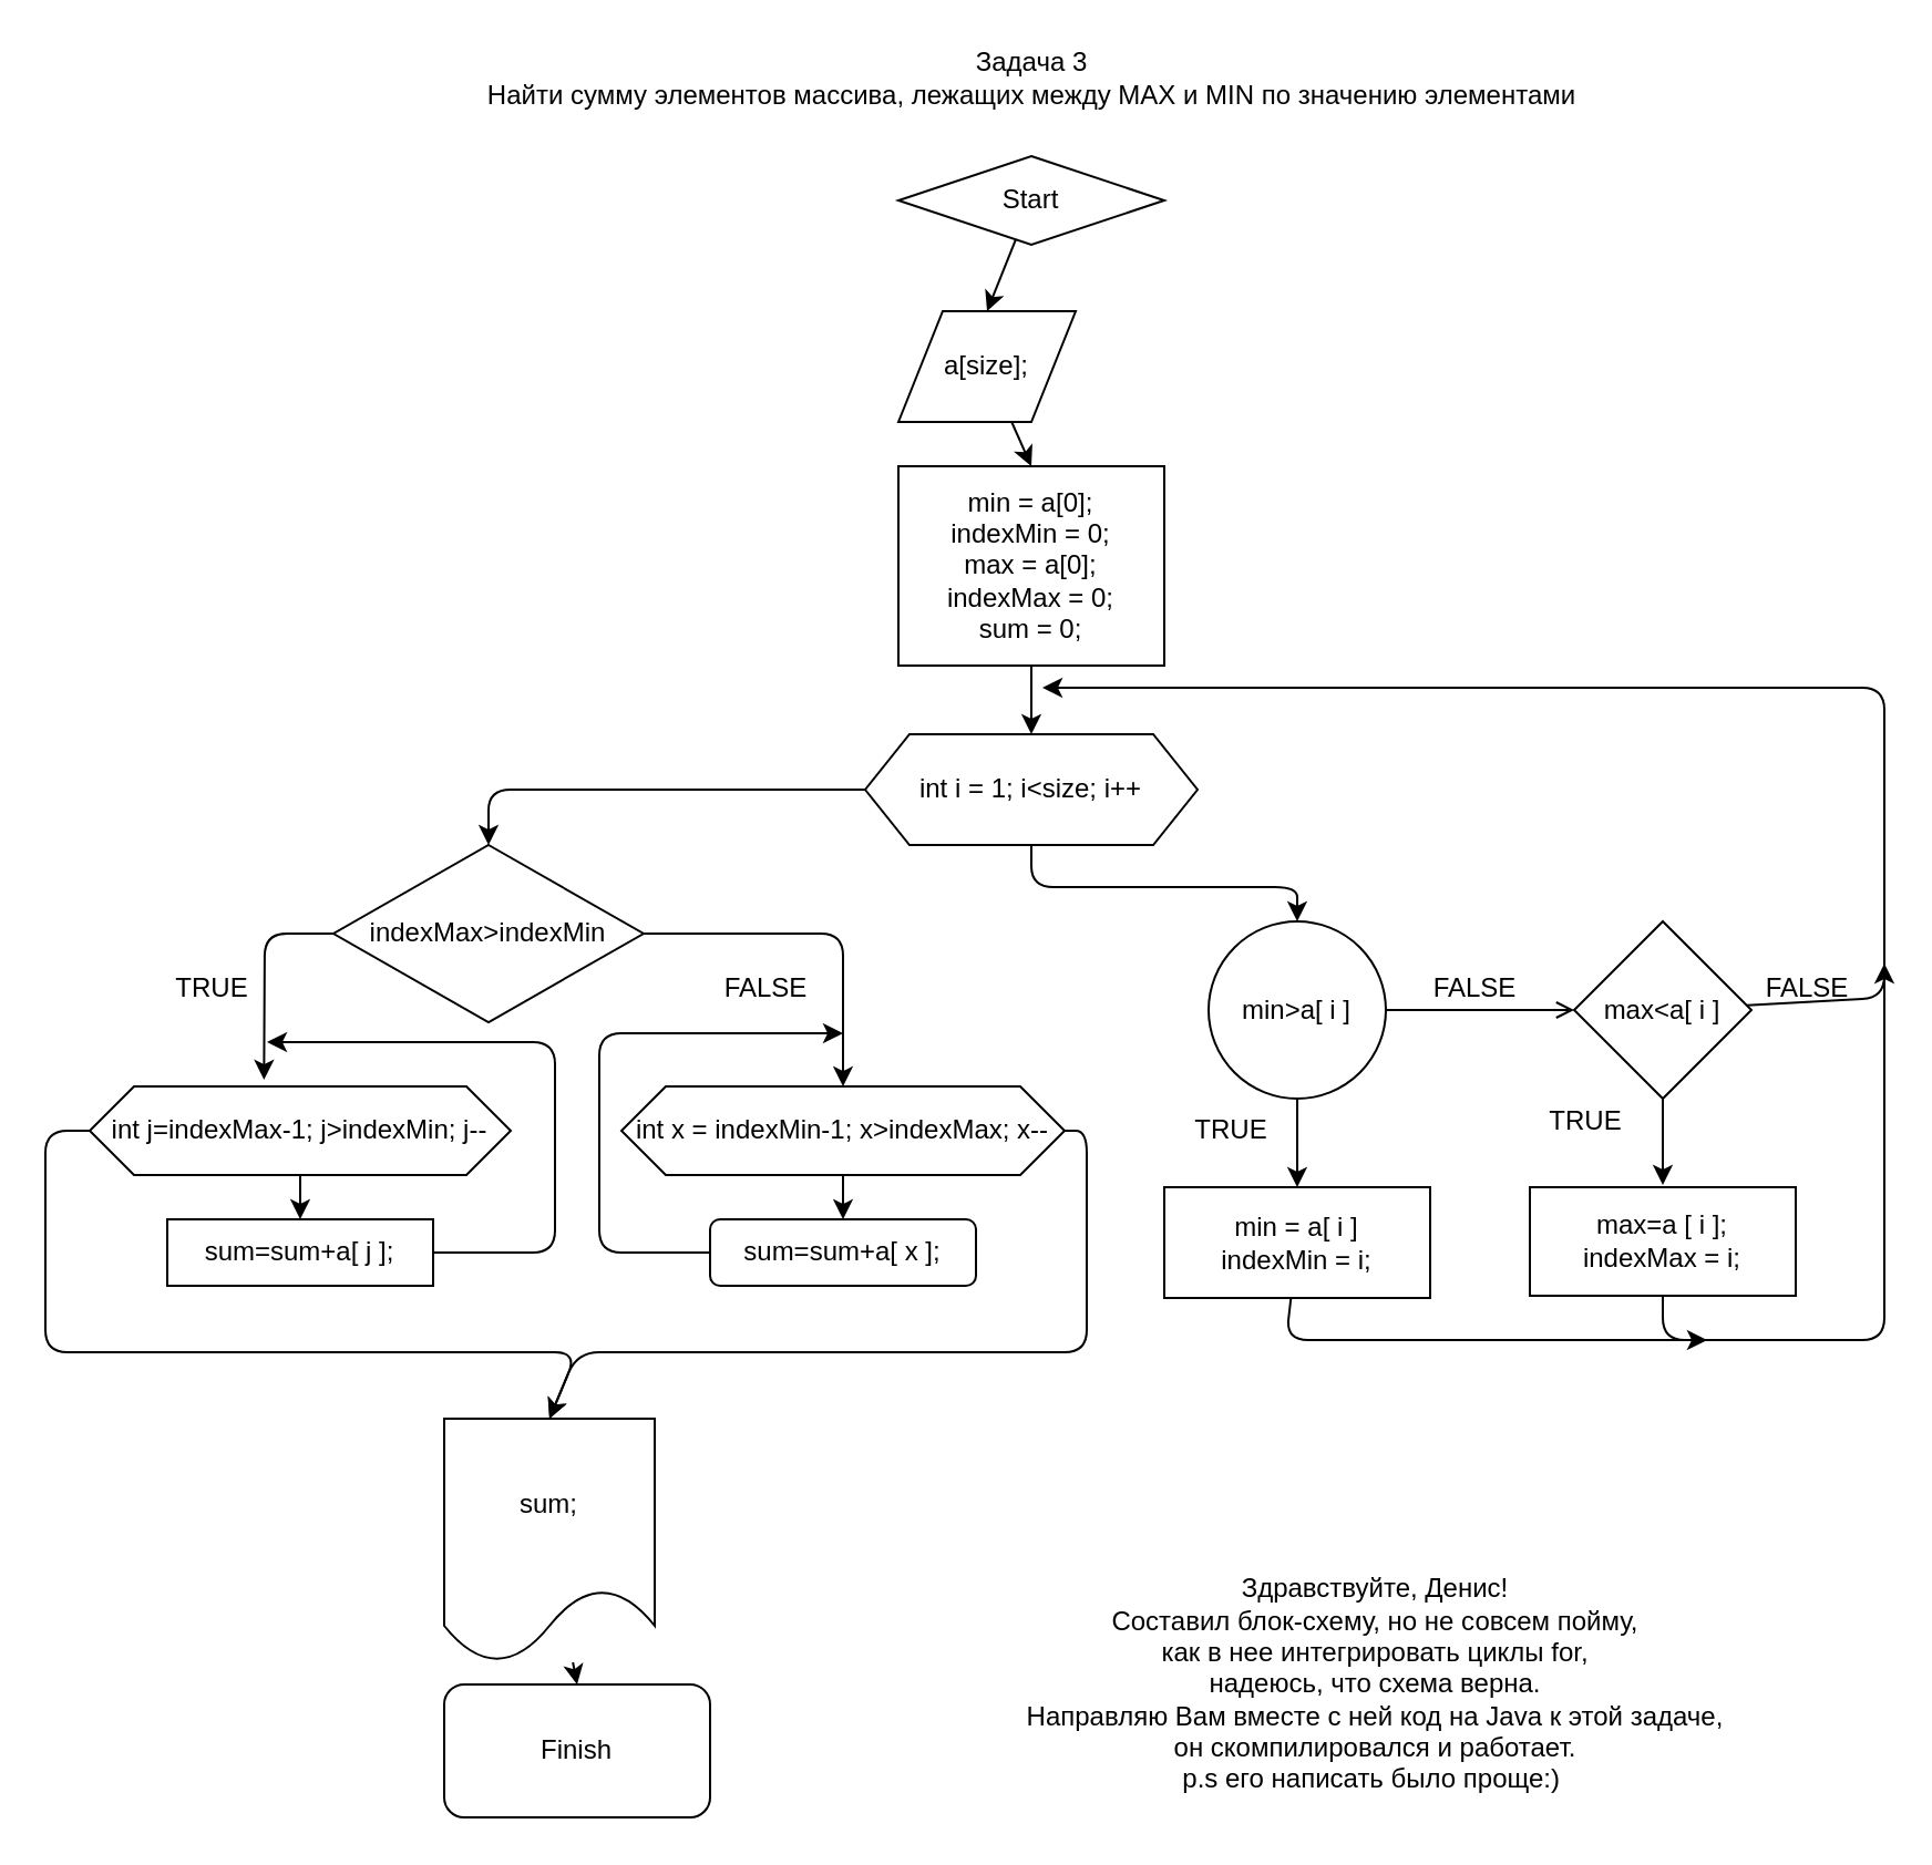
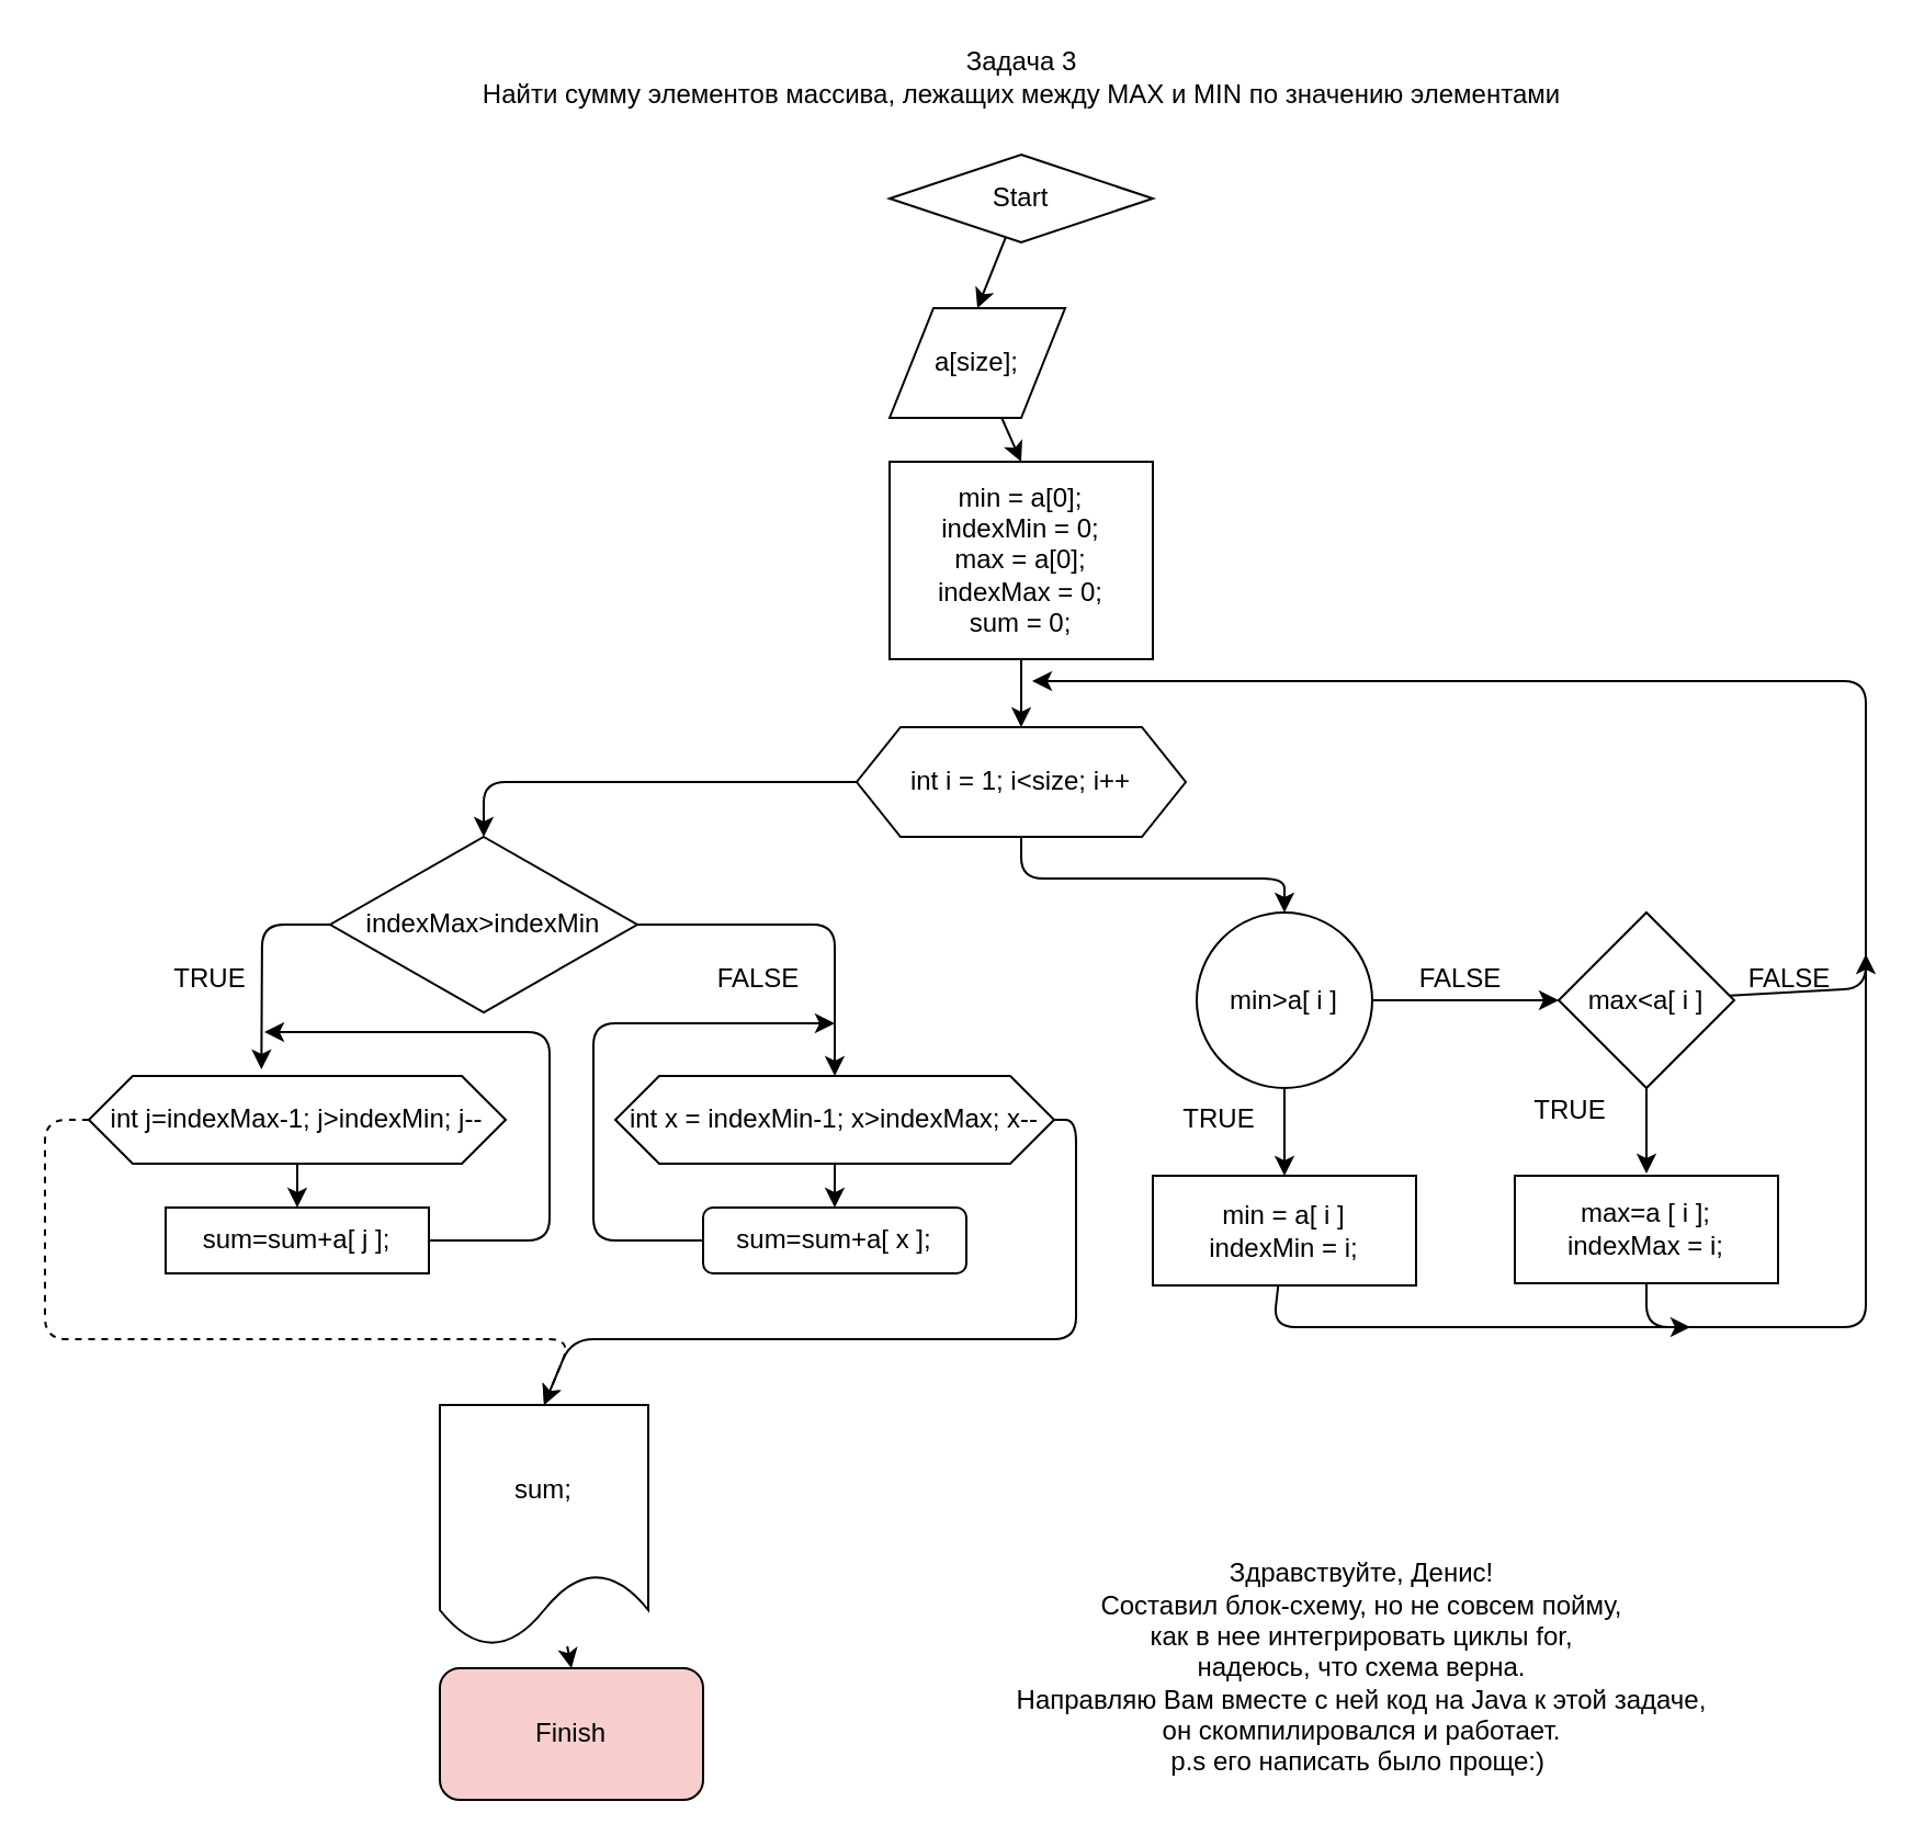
  <mxCell id="0" />
  <mxCell id="1" parent="0" />
  <mxCell id="2" value="Задача 3&lt;br&gt;Найти сумму элементов массива, лежащих между MAX и MIN по значению элементами" style="text;html=1;align=center;verticalAlign=middle;resizable=0;points=[];autosize=1;strokeColor=none;fillColor=none;" parent="1" vertex="1"><mxGeometry x="210" y="20" width="510" height="30" as="geometry" /></mxCell>
  <mxCell id="3" style="edgeStyle=none;html=1;entryX=0.5;entryY=0;entryDx=0;entryDy=0;" parent="1" source="4" target="6" edge="1"><mxGeometry relative="1" as="geometry" /></mxCell>
  <mxCell id="4" value="Start" style="rhombus;whiteSpace=wrap;html=1;" parent="1" vertex="1"><mxGeometry x="405" y="70" width="120" height="40" as="geometry" /></mxCell>
  <mxCell id="5" style="edgeStyle=none;html=1;entryX=0.5;entryY=0;entryDx=0;entryDy=0;" parent="1" source="6" target="8" edge="1"><mxGeometry relative="1" as="geometry" /></mxCell>
  <mxCell id="6" value="a[size];" style="shape=parallelogram;perimeter=parallelogramPerimeter;whiteSpace=wrap;html=1;fixedSize=1;" parent="1" vertex="1"><mxGeometry x="405" y="140" width="80" height="50" as="geometry" /></mxCell>
  <mxCell id="7" style="edgeStyle=none;html=1;entryX=0.5;entryY=0;entryDx=0;entryDy=0;" parent="1" source="8" target="11" edge="1"><mxGeometry relative="1" as="geometry" /></mxCell>
  <mxCell id="8" value="min = a[0];&lt;br&gt;indexMin = 0;&lt;br&gt;max = a[0];&lt;br&gt;indexMax = 0;&lt;br&gt;sum = 0;" style="rounded=0;whiteSpace=wrap;html=1;" parent="1" vertex="1"><mxGeometry x="405" y="210" width="120" height="90" as="geometry" /></mxCell>
  <mxCell id="9" style="edgeStyle=none;html=1;entryX=0.5;entryY=0;entryDx=0;entryDy=0;" parent="1" source="11" target="28" edge="1"><mxGeometry relative="1" as="geometry"><Array as="points"><mxPoint x="220" y="356" /></Array></mxGeometry></mxCell>
  <mxCell id="10" style="edgeStyle=none;html=1;entryX=0.5;entryY=0;entryDx=0;entryDy=0;" edge="1" parent="1" source="11" target="14"><mxGeometry relative="1" as="geometry"><Array as="points"><mxPoint x="465" y="400" /><mxPoint x="585" y="400" /></Array></mxGeometry></mxCell>
  <mxCell id="11" value="int i = 1; i&amp;lt;size; i++" style="shape=hexagon;perimeter=hexagonPerimeter2;whiteSpace=wrap;html=1;fixedSize=1;" parent="1" vertex="1"><mxGeometry x="390" y="331" width="150" height="50" as="geometry" /></mxCell>
  <mxCell id="12" style="edgeStyle=none;html=1;entryX=0.5;entryY=0;entryDx=0;entryDy=0;" parent="1" source="14" target="16" edge="1"><mxGeometry relative="1" as="geometry" /></mxCell>
- <mxCell id="13" style="edgeStyle=none;html=1;entryX=0;entryY=0.5;entryDx=0;entryDy=0;endArrow=open;" parent="1" source="14" target="20" edge="1"><mxGeometry relative="1" as="geometry" /></mxCell>
+ <mxCell id="13" style="edgeStyle=none;html=1;entryX=0;entryY=0.5;entryDx=0;entryDy=0;" parent="1" source="14" target="20" edge="1"><mxGeometry relative="1" as="geometry" /></mxCell>
  <mxCell id="14" value="min&amp;gt;a[ i ]" style="ellipse;whiteSpace=wrap;html=1;" parent="1" vertex="1"><mxGeometry x="545" y="415.5" width="80" height="80" as="geometry" /></mxCell>
  <mxCell id="15" style="edgeStyle=none;html=1;" parent="1" source="16" edge="1"><mxGeometry relative="1" as="geometry"><mxPoint x="770" y="604.5" as="targetPoint" /><Array as="points"><mxPoint x="580" y="604.5" /></Array></mxGeometry></mxCell>
  <mxCell id="16" value="min = a[ i ]&lt;br&gt;indexMin = i;" style="rounded=0;whiteSpace=wrap;html=1;" parent="1" vertex="1"><mxGeometry x="525" y="535.5" width="120" height="50" as="geometry" /></mxCell>
  <mxCell id="17" value="TRUE" style="text;html=1;align=center;verticalAlign=middle;resizable=0;points=[];autosize=1;strokeColor=none;fillColor=none;" parent="1" vertex="1"><mxGeometry x="70" y="435.5" width="50" height="20" as="geometry" /></mxCell>
  <mxCell id="18" style="edgeStyle=none;html=1;" parent="1" source="20" edge="1"><mxGeometry relative="1" as="geometry"><mxPoint x="750" y="534.5" as="targetPoint" /></mxGeometry></mxCell>
  <mxCell id="19" style="edgeStyle=none;html=1;" parent="1" source="20" edge="1"><mxGeometry relative="1" as="geometry"><mxPoint x="470" y="310" as="targetPoint" /><Array as="points"><mxPoint x="850" y="450" /><mxPoint x="850" y="310" /><mxPoint x="730" y="310" /></Array></mxGeometry></mxCell>
  <mxCell id="20" value="max&amp;lt;a[ i ]" style="rhombus;whiteSpace=wrap;html=1;" parent="1" vertex="1"><mxGeometry x="710" y="415.5" width="80" height="80" as="geometry" /></mxCell>
  <mxCell id="21" value="FALSE" style="text;html=1;align=center;verticalAlign=middle;resizable=0;points=[];autosize=1;strokeColor=none;fillColor=none;" parent="1" vertex="1"><mxGeometry x="640" y="435.5" width="50" height="20" as="geometry" /></mxCell>
  <mxCell id="22" style="edgeStyle=none;html=1;" parent="1" source="23" edge="1"><mxGeometry relative="1" as="geometry"><mxPoint x="850" y="434.5" as="targetPoint" /><Array as="points"><mxPoint x="750" y="604.5" /><mxPoint x="850" y="604.5" /></Array></mxGeometry></mxCell>
  <mxCell id="23" value="max=a [ i ];&lt;br&gt;indexMax = i;" style="rounded=0;whiteSpace=wrap;html=1;" parent="1" vertex="1"><mxGeometry x="690" y="535.5" width="120" height="49" as="geometry" /></mxCell>
  <mxCell id="24" value="TRUE" style="text;html=1;align=center;verticalAlign=middle;resizable=0;points=[];autosize=1;strokeColor=none;fillColor=none;" parent="1" vertex="1"><mxGeometry x="690" y="495.5" width="50" height="20" as="geometry" /></mxCell>
  <mxCell id="25" value="FALSE" style="text;html=1;align=center;verticalAlign=middle;resizable=0;points=[];autosize=1;strokeColor=none;fillColor=none;" parent="1" vertex="1"><mxGeometry x="790" y="435.5" width="50" height="20" as="geometry" /></mxCell>
  <mxCell id="26" style="edgeStyle=none;html=1;entryX=0.414;entryY=-0.075;entryDx=0;entryDy=0;entryPerimeter=0;" parent="1" source="28" target="31" edge="1"><mxGeometry relative="1" as="geometry"><Array as="points"><mxPoint x="119" y="421" /></Array></mxGeometry></mxCell>
  <mxCell id="27" style="edgeStyle=none;html=1;entryX=0.5;entryY=0;entryDx=0;entryDy=0;" parent="1" source="28" target="36" edge="1"><mxGeometry relative="1" as="geometry"><Array as="points"><mxPoint x="380" y="421" /></Array></mxGeometry></mxCell>
  <mxCell id="28" value="indexMax&amp;gt;indexMin" style="rhombus;whiteSpace=wrap;html=1;" parent="1" vertex="1"><mxGeometry x="150" y="381" width="140" height="80" as="geometry" /></mxCell>
  <mxCell id="29" style="edgeStyle=none;html=1;entryX=0.5;entryY=0;entryDx=0;entryDy=0;" parent="1" source="31" target="33" edge="1"><mxGeometry relative="1" as="geometry" /></mxCell>
- <mxCell id="30" style="edgeStyle=none;html=1;entryX=0.5;entryY=0;entryDx=0;entryDy=0;" edge="1" parent="1" source="31" target="41"><mxGeometry relative="1" as="geometry"><Array as="points"><mxPoint x="20" y="510" /><mxPoint x="20" y="610" /><mxPoint x="260" y="610" /></Array></mxGeometry></mxCell>
+ <mxCell id="30" style="edgeStyle=none;html=1;entryX=0.5;entryY=0;entryDx=0;entryDy=0;dashed=1;" edge="1" parent="1" source="31" target="41"><mxGeometry relative="1" as="geometry"><Array as="points"><mxPoint x="20" y="510" /><mxPoint x="20" y="610" /><mxPoint x="260" y="610" /></Array></mxGeometry></mxCell>
  <mxCell id="31" value="int j=indexMax-1; j&amp;gt;indexMin; j--" style="shape=hexagon;perimeter=hexagonPerimeter2;whiteSpace=wrap;html=1;fixedSize=1;" parent="1" vertex="1"><mxGeometry x="40" y="490" width="190" height="40" as="geometry" /></mxCell>
  <mxCell id="32" style="edgeStyle=none;html=1;" edge="1" parent="1" source="33"><mxGeometry relative="1" as="geometry"><mxPoint x="120" y="470" as="targetPoint" /><Array as="points"><mxPoint x="250" y="565" /><mxPoint x="250" y="470" /></Array></mxGeometry></mxCell>
  <mxCell id="33" value="sum=sum+a[ j ];" style="rounded=0;whiteSpace=wrap;html=1;" parent="1" vertex="1"><mxGeometry x="75" y="550" width="120" height="30" as="geometry" /></mxCell>
  <mxCell id="34" style="edgeStyle=none;html=1;entryX=0.5;entryY=0;entryDx=0;entryDy=0;" parent="1" source="36" target="39" edge="1"><mxGeometry relative="1" as="geometry" /></mxCell>
  <mxCell id="35" style="edgeStyle=none;html=1;entryX=0.5;entryY=0;entryDx=0;entryDy=0;" edge="1" parent="1" source="36" target="41"><mxGeometry relative="1" as="geometry"><Array as="points"><mxPoint x="490" y="510" /><mxPoint x="490" y="610" /><mxPoint x="260" y="610" /></Array></mxGeometry></mxCell>
  <mxCell id="36" value="int x = indexMin-1; x&amp;gt;indexMax; x--" style="shape=hexagon;perimeter=hexagonPerimeter2;whiteSpace=wrap;html=1;fixedSize=1;" parent="1" vertex="1"><mxGeometry x="280" y="490" width="200" height="40" as="geometry" /></mxCell>
  <mxCell id="37" value="FALSE" style="text;html=1;align=center;verticalAlign=middle;resizable=0;points=[];autosize=1;strokeColor=none;fillColor=none;" parent="1" vertex="1"><mxGeometry x="320" y="435.5" width="50" height="20" as="geometry" /></mxCell>
  <mxCell id="38" style="edgeStyle=none;html=1;" edge="1" parent="1" source="39"><mxGeometry relative="1" as="geometry"><mxPoint x="380" y="466" as="targetPoint" /><Array as="points"><mxPoint x="270" y="565" /><mxPoint x="270" y="466" /></Array></mxGeometry></mxCell>
  <mxCell id="39" value="sum=sum+a[ x ];" style="whiteSpace=wrap;html=1;rounded=1;" parent="1" vertex="1"><mxGeometry x="320" y="550" width="120" height="30" as="geometry" /></mxCell>
  <mxCell id="40" style="edgeStyle=none;html=1;entryX=0.5;entryY=0;entryDx=0;entryDy=0;" parent="1" source="41" target="42" edge="1"><mxGeometry relative="1" as="geometry" /></mxCell>
  <mxCell id="41" value="sum;" style="shape=document;whiteSpace=wrap;html=1;boundedLbl=1;" parent="1" vertex="1"><mxGeometry x="200" y="640" width="95" height="110" as="geometry" /></mxCell>
- <mxCell id="42" value="Finish" style="rounded=1;whiteSpace=wrap;html=1;" parent="1" vertex="1"><mxGeometry x="200" y="760" width="120" height="60" as="geometry" /></mxCell>
+ <mxCell id="42" value="Finish" style="rounded=1;whiteSpace=wrap;html=1;fillColor=#f8cecc;" parent="1" vertex="1"><mxGeometry x="200" y="760" width="120" height="60" as="geometry" /></mxCell>
  <mxCell id="43" value="Здравствуйте, Денис! &lt;br&gt;Составил блок-схему, но не совсем пойму, &lt;br&gt;как в нее интегрировать циклы for, &lt;br&gt;надеюсь, что схема верна. &lt;br&gt;Направляю Вам вместе с ней код на Java к этой задаче, &lt;br&gt;он скомпилировался и работает. &lt;br&gt;p.s его написать было проще:)&amp;nbsp;" style="text;html=1;align=center;verticalAlign=middle;resizable=0;points=[];autosize=1;strokeColor=none;fillColor=none;" parent="1" vertex="1"><mxGeometry x="455" y="710" width="330" height="100" as="geometry" /></mxCell>
  <mxCell id="44" value="TRUE" style="text;html=1;align=center;verticalAlign=middle;resizable=0;points=[];autosize=1;strokeColor=none;fillColor=none;" vertex="1" parent="1"><mxGeometry x="530" y="500" width="50" height="20" as="geometry" /></mxCell>
